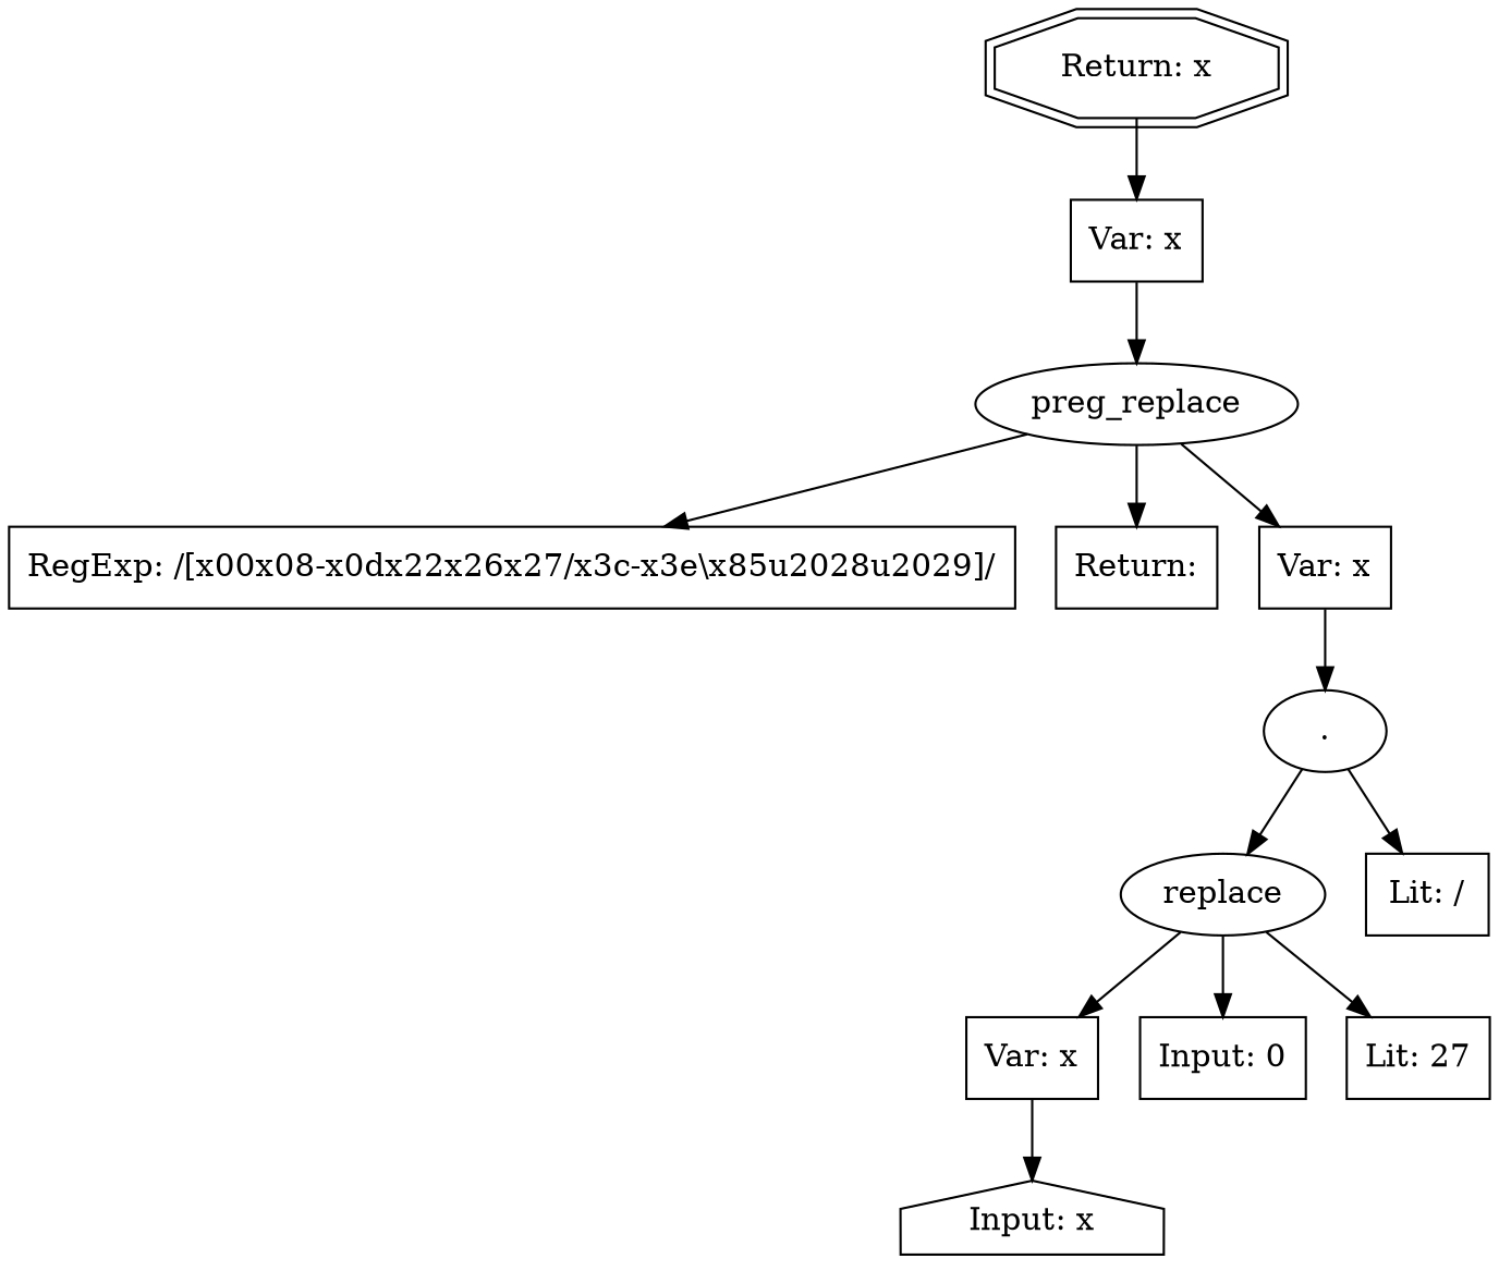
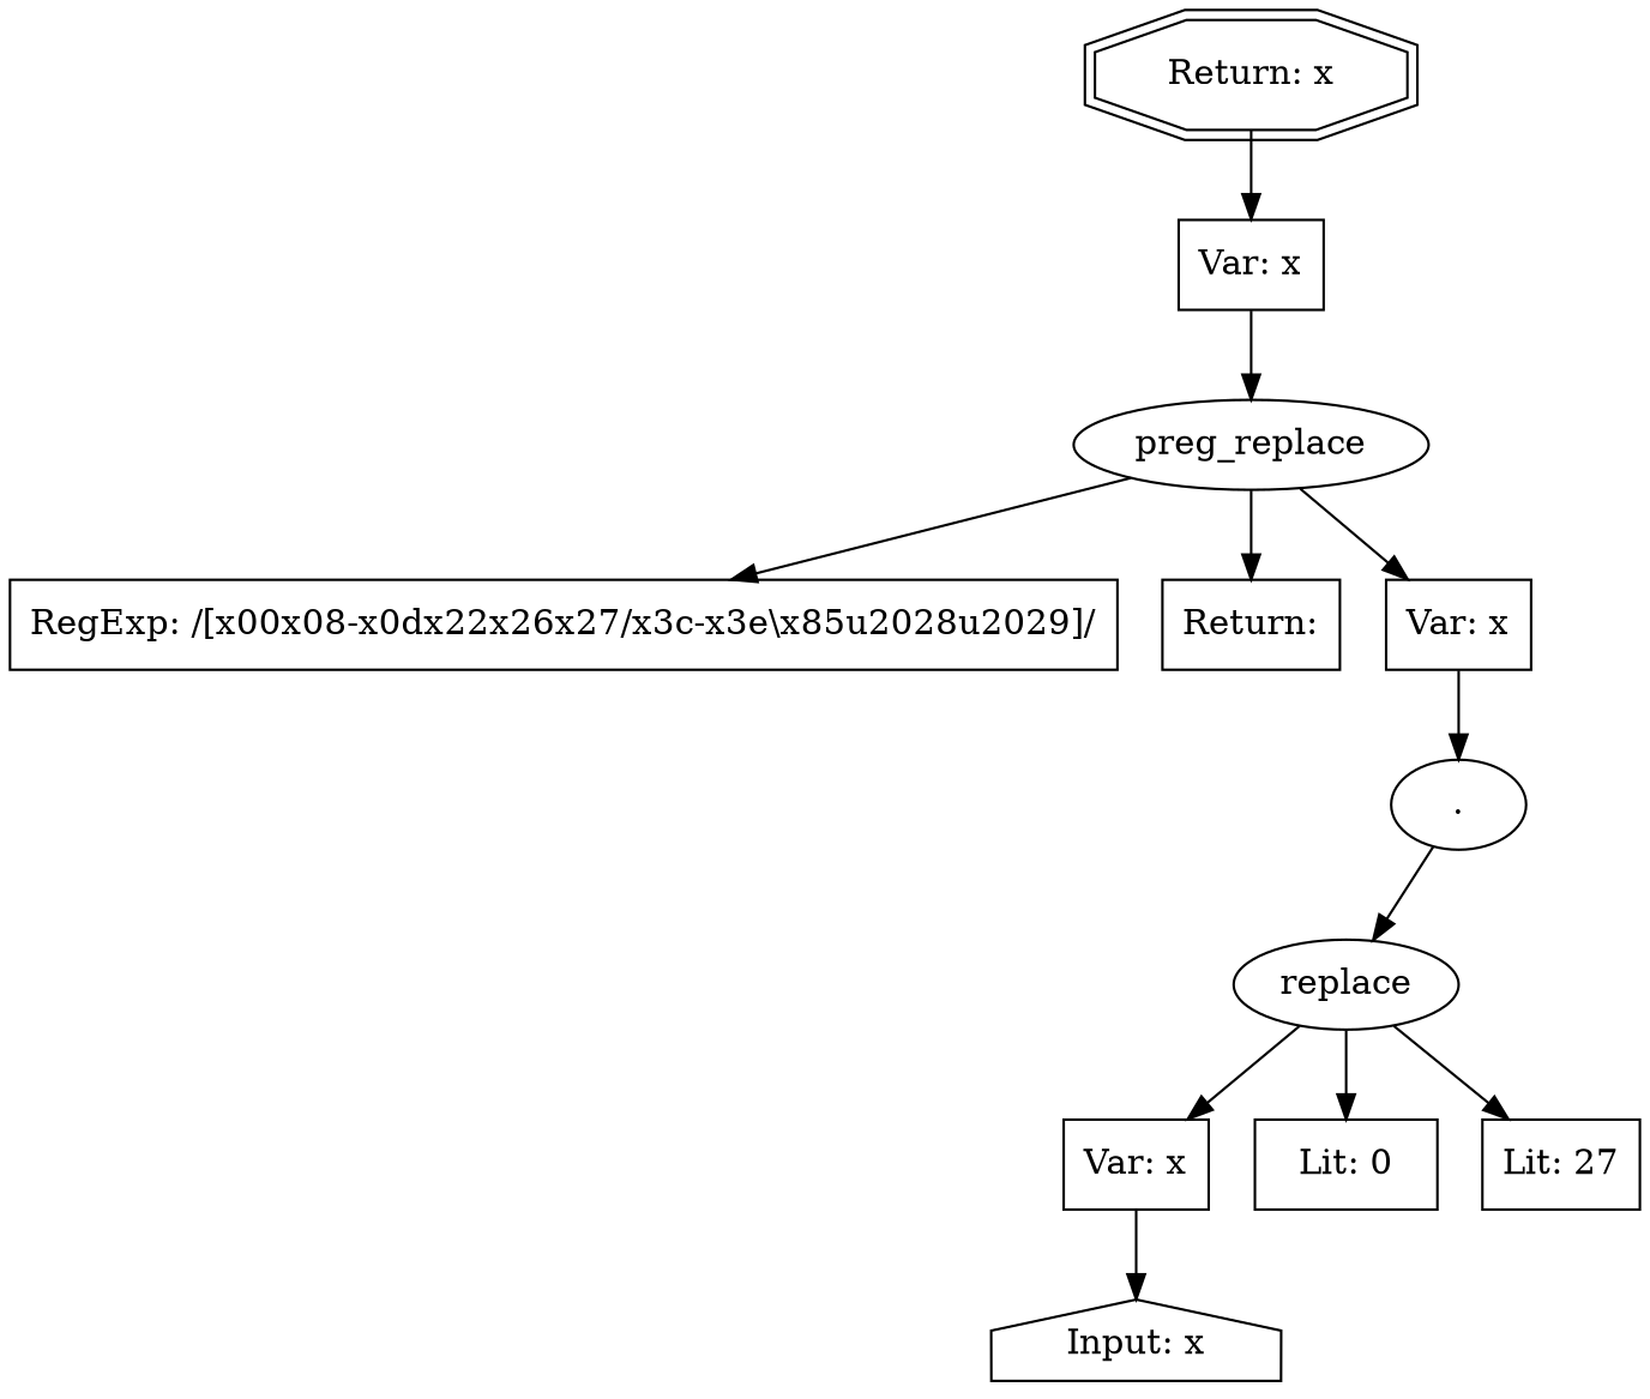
  digraph {
    node [shape=box]
    n1 [label="Input: x" shape=house]
    n2 [label=replace shape=ellipse]
    n3 [label="Var: x"]
-   n4 [label="Input: 0"]
+   n4 [label="Lit: 0"]
    n5 [label="Lit: 27"]
    n6 [label="." shape=ellipse]
-   n7 [label="Lit: \/"]
    n8 [label=preg_replace shape=ellipse]
    n9 [label="RegExp: /[\x00\x08-\x0d\x22\x26\x27\/\x3c-\x3e\\\x85\u2028\u2029]/"]
    n10 [label="Return:"]
    n11 [label="Var: x"]
    n12 [label="Var: x"]
    n13 [label="Return: x" shape=doubleoctagon]
    n2 -> n3
    n2 -> n4
    n2 -> n5
    n3 -> n1
    n6 -> n2
-   n6 -> n7
    n8 -> n9
    n8 -> n10
    n8 -> n11
    n11 -> n6
    n12 -> n8
    n13 -> n12
  }
